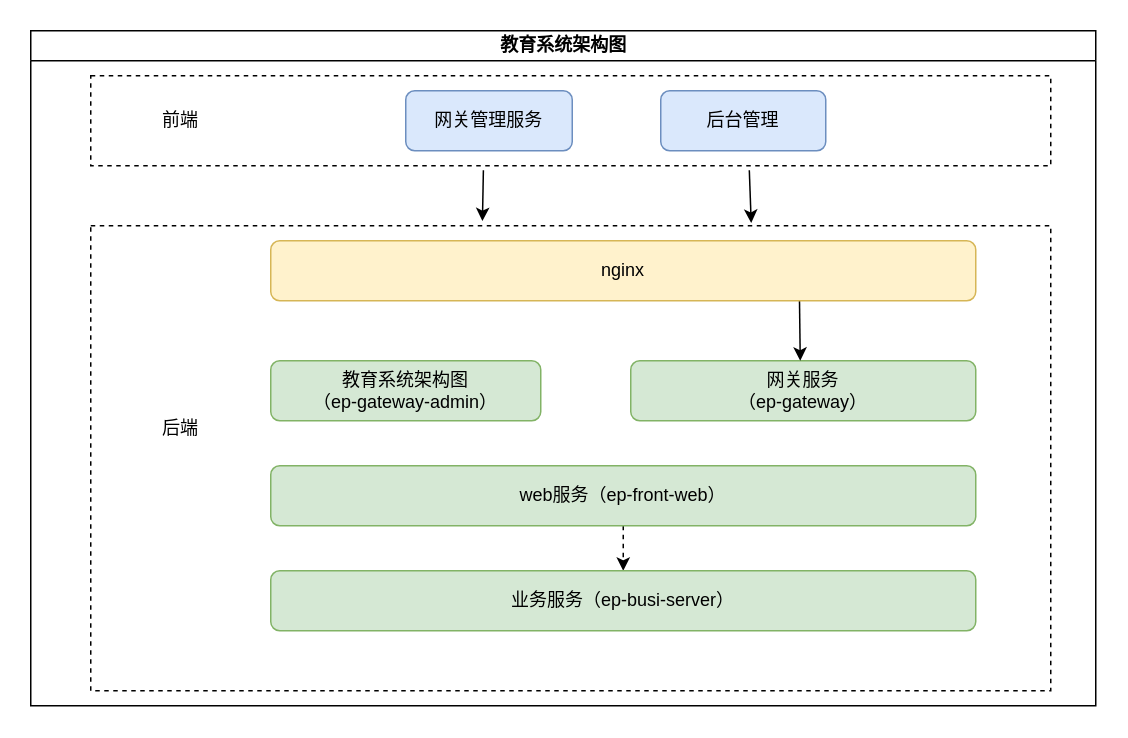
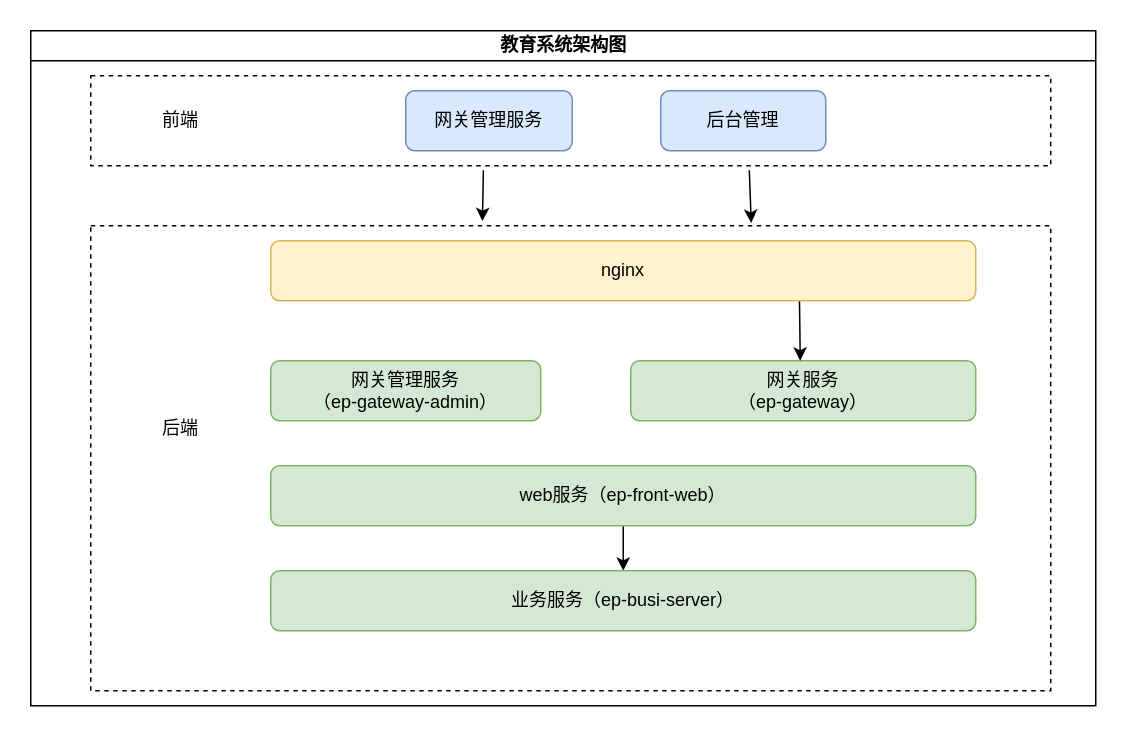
  <mxCell id="0" />
  <mxCell id="1" parent="0" />
  <mxCell id="2" value="教育系统架构图" style="swimlane;html=1;startSize=20;horizontal=1;containerType=tree;glass=0;" parent="1" vertex="1"><mxGeometry x="20" y="20" width="710" height="450" as="geometry" /></mxCell>
  <mxCell id="3" style="edgeStyle=none;rounded=0;orthogonalLoop=1;jettySize=auto;html=1;entryX=0.408;entryY=-0.01;entryDx=0;entryDy=0;exitX=0.409;exitY=1.05;exitDx=0;exitDy=0;exitPerimeter=0;entryPerimeter=0;" edge="1" parent="2" source="5" target="9"><mxGeometry relative="1" as="geometry" /></mxCell>
  <mxCell id="4" style="edgeStyle=none;rounded=0;orthogonalLoop=1;jettySize=auto;html=1;exitX=0.686;exitY=1.05;exitDx=0;exitDy=0;entryX=0.688;entryY=-0.006;entryDx=0;entryDy=0;exitPerimeter=0;entryPerimeter=0;" edge="1" parent="2" source="5" target="9"><mxGeometry relative="1" as="geometry" /></mxCell>
  <mxCell id="5" value="" style="rounded=0;whiteSpace=wrap;html=1;dashed=1;" vertex="1" parent="2"><mxGeometry x="40" y="30" width="640" height="60" as="geometry" /></mxCell>
  <mxCell id="6" value="网关管理服务" style="rounded=1;whiteSpace=wrap;html=1;fillColor=#dae8fc;strokeColor=#6c8ebf;" vertex="1" parent="2"><mxGeometry x="250" y="40" width="111" height="40" as="geometry" /></mxCell>
  <mxCell id="7" value="后台管理" style="rounded=1;whiteSpace=wrap;html=1;fillColor=#dae8fc;strokeColor=#6c8ebf;" vertex="1" parent="2"><mxGeometry x="420" y="40" width="110" height="40" as="geometry" /></mxCell>
  <mxCell id="8" value="前端" style="text;html=1;strokeColor=none;fillColor=none;align=center;verticalAlign=middle;whiteSpace=wrap;rounded=0;" vertex="1" parent="2"><mxGeometry x="70" y="45" width="60" height="30" as="geometry" /></mxCell>
  <mxCell id="9" value="" style="rounded=0;whiteSpace=wrap;html=1;dashed=1;" vertex="1" parent="2"><mxGeometry x="40" y="130" width="640" height="310" as="geometry" /></mxCell>
  <mxCell id="10" value="后端" style="text;html=1;strokeColor=none;fillColor=none;align=center;verticalAlign=middle;whiteSpace=wrap;rounded=0;" vertex="1" parent="2"><mxGeometry x="70" y="250" width="60" height="30" as="geometry" /></mxCell>
  <mxCell id="11" value="网关服务&lt;br&gt;（ep-gateway）" style="rounded=1;whiteSpace=wrap;html=1;fillColor=#d5e8d4;strokeColor=#82b366;" vertex="1" parent="2"><mxGeometry x="400" y="220" width="230" height="40" as="geometry" /></mxCell>
- <mxCell id="12" style="edgeStyle=none;rounded=0;orthogonalLoop=1;jettySize=auto;html=1;entryX=0.5;entryY=0;entryDx=0;entryDy=0;dashed=1;" edge="1" parent="2" source="13" target="17"><mxGeometry relative="1" as="geometry" /></mxCell>
+ <mxCell id="12" style="edgeStyle=none;rounded=0;orthogonalLoop=1;jettySize=auto;html=1;entryX=0.5;entryY=0;entryDx=0;entryDy=0;" edge="1" parent="2" source="13" target="17"><mxGeometry relative="1" as="geometry" /></mxCell>
  <mxCell id="13" value="web服务（ep-front-web）" style="rounded=1;whiteSpace=wrap;html=1;fillColor=#d5e8d4;strokeColor=#82b366;" vertex="1" parent="2"><mxGeometry x="160" y="290" width="470" height="40" as="geometry" /></mxCell>
  <mxCell id="14" style="rounded=0;orthogonalLoop=1;jettySize=auto;html=1;exitX=0.75;exitY=1;exitDx=0;exitDy=0;" edge="1" parent="2" source="15"><mxGeometry relative="1" as="geometry"><mxPoint x="513" y="220" as="targetPoint" /></mxGeometry></mxCell>
  <mxCell id="15" value="nginx" style="rounded=1;whiteSpace=wrap;html=1;fillColor=#fff2cc;strokeColor=#d6b656;" vertex="1" parent="2"><mxGeometry x="160" y="140" width="470" height="40" as="geometry" /></mxCell>
- <mxCell id="16" value="教育系统架构图&lt;br&gt;（ep-gateway-admin）" style="rounded=1;whiteSpace=wrap;html=1;fillColor=#d5e8d4;strokeColor=#82b366;" vertex="1" parent="2"><mxGeometry x="160" y="220" width="180" height="40" as="geometry" /></mxCell>
+ <mxCell id="16" value="网关管理服务&lt;br&gt;（ep-gateway-admin）" style="rounded=1;whiteSpace=wrap;html=1;fillColor=#d5e8d4;strokeColor=#82b366;" vertex="1" parent="2"><mxGeometry x="160" y="220" width="180" height="40" as="geometry" /></mxCell>
  <mxCell id="17" value="业务服务（ep-busi-server）" style="rounded=1;whiteSpace=wrap;html=1;fillColor=#d5e8d4;strokeColor=#82b366;" vertex="1" parent="2"><mxGeometry x="160" y="360" width="470" height="40" as="geometry" /></mxCell>
